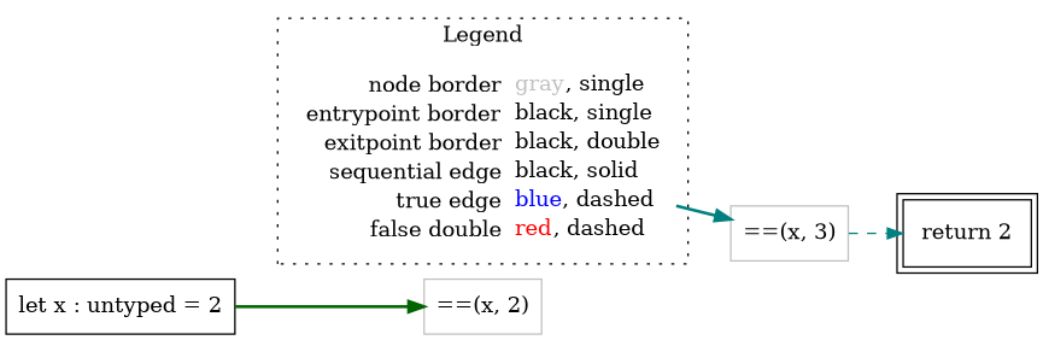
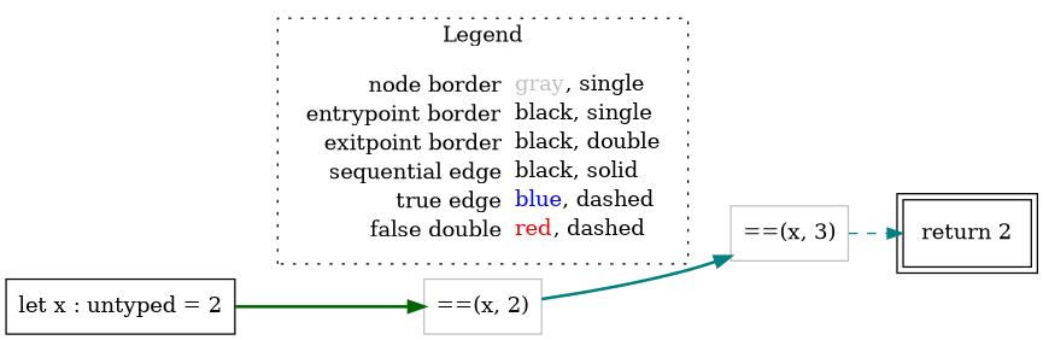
  digraph {
    rankdir=LR
    node [shape=rect color=black]
    edge [color=teal style=bold]
    n1 [label=<<table border="0" cellpadding="2" cellspacing="0" cellborder="0"><tr><td align="right">node border&nbsp;</td><td align="left"><font color="gray">gray</font>, single</td></tr><tr><td align="right">entrypoint border&nbsp;</td><td align="left"><font color="black">black</font>, single</td></tr><tr><td align="right">exitpoint border&nbsp;</td><td align="left"><font color="black">black</font>, double</td></tr><tr><td align="right">sequential edge&nbsp;</td><td align="left"><font color="black">black</font>, solid</td></tr><tr><td align="right">true edge&nbsp;</td><td align="left"><font color="blue">blue</font>, dashed</td></tr><tr><td align="right">false double&nbsp;</td><td align="left"><font color="red">red</font>, dashed</td></tr></table>> shape=plaintext color=""]
    n2 [label=<let x : untyped = 2>]
    n3 [color=gray label=<==(x, 2)>]
    n4 [color=gray label=<==(x, 3)>]
    n5 [label=<return 2> peripheries=2]
    subgraph cluster_1 {
      label=Legend
      style=dotted
      n1
    }
    n2 -> n3 [color=darkgreen]
-   n1 -> n4
+   n3 -> n4
    n4 -> n5 [style=dashed]
  }
